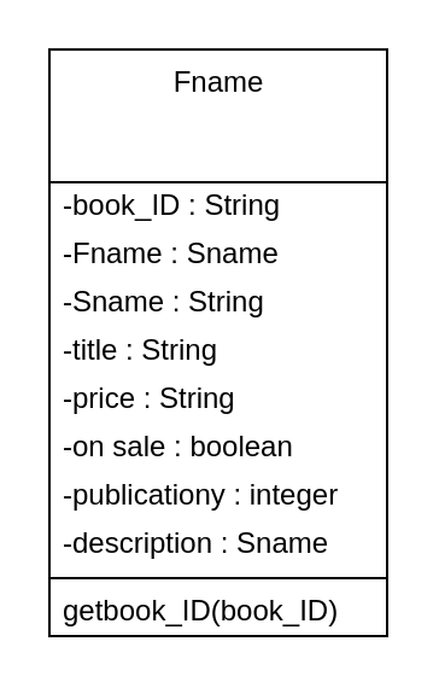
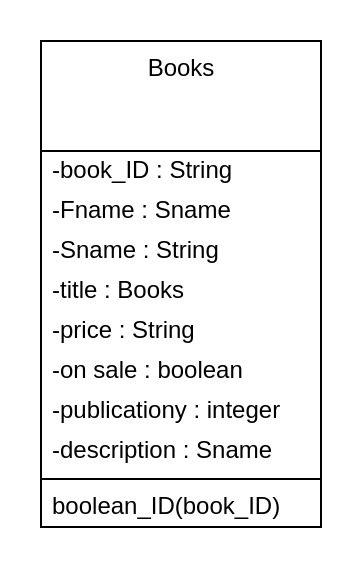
  <mxCell id="0" />
  <mxCell id="1" parent="0" />
- <mxCell id="2" value="Fname" style="swimlane;fontStyle=0;align=center;verticalAlign=top;childLayout=stackLayout;horizontal=1;startSize=55;horizontalStack=0;resizeParent=1;resizeParentMax=0;resizeLast=0;collapsible=0;marginBottom=0;html=1;" vertex="1" parent="1"><mxGeometry x="20" y="20" width="140" height="243" as="geometry" /></mxCell>
+ <mxCell id="2" value="Books" style="swimlane;fontStyle=0;align=center;verticalAlign=top;childLayout=stackLayout;horizontal=1;startSize=55;horizontalStack=0;resizeParent=1;resizeParentMax=0;resizeLast=0;collapsible=0;marginBottom=0;html=1;" vertex="1" parent="1"><mxGeometry x="20" y="20" width="140" height="243" as="geometry" /></mxCell>
  <mxCell id="3" value="-book_ID : String" style="text;html=1;strokeColor=none;fillColor=none;align=left;verticalAlign=middle;spacingLeft=4;spacingRight=4;overflow=hidden;rotatable=0;points=[[0,0.5],[1,0.5]];portConstraint=eastwest;" vertex="1" parent="2"><mxGeometry y="55" width="140" height="20" as="geometry" /></mxCell>
  <mxCell id="4" value="-Fname : Sname" style="text;html=1;strokeColor=none;fillColor=none;align=left;verticalAlign=middle;spacingLeft=4;spacingRight=4;overflow=hidden;rotatable=0;points=[[0,0.5],[1,0.5]];portConstraint=eastwest;" vertex="1" parent="2"><mxGeometry y="75" width="140" height="20" as="geometry" /></mxCell>
  <mxCell id="5" value="-Sname : String" style="text;html=1;strokeColor=none;fillColor=none;align=left;verticalAlign=middle;spacingLeft=4;spacingRight=4;overflow=hidden;rotatable=0;points=[[0,0.5],[1,0.5]];portConstraint=eastwest;" vertex="1" parent="2"><mxGeometry y="95" width="140" height="20" as="geometry" /></mxCell>
- <mxCell id="6" value="-title : String" style="text;html=1;strokeColor=none;fillColor=none;align=left;verticalAlign=middle;spacingLeft=4;spacingRight=4;overflow=hidden;rotatable=0;points=[[0,0.5],[1,0.5]];portConstraint=eastwest;" vertex="1" parent="2"><mxGeometry y="115" width="140" height="20" as="geometry" /></mxCell>
+ <mxCell id="6" value="-title : Books" style="text;html=1;strokeColor=none;fillColor=none;align=left;verticalAlign=middle;spacingLeft=4;spacingRight=4;overflow=hidden;rotatable=0;points=[[0,0.5],[1,0.5]];portConstraint=eastwest;" vertex="1" parent="2"><mxGeometry y="115" width="140" height="20" as="geometry" /></mxCell>
  <mxCell id="7" value="-price : String" style="text;html=1;strokeColor=none;fillColor=none;align=left;verticalAlign=middle;spacingLeft=4;spacingRight=4;overflow=hidden;rotatable=0;points=[[0,0.5],[1,0.5]];portConstraint=eastwest;" vertex="1" parent="2"><mxGeometry y="135" width="140" height="20" as="geometry" /></mxCell>
  <mxCell id="8" value="-on sale : boolean" style="text;html=1;strokeColor=none;fillColor=none;align=left;verticalAlign=middle;spacingLeft=4;spacingRight=4;overflow=hidden;rotatable=0;points=[[0,0.5],[1,0.5]];portConstraint=eastwest;" vertex="1" parent="2"><mxGeometry y="155" width="140" height="20" as="geometry" /></mxCell>
  <mxCell id="9" value="-publicationy : integer" style="text;html=1;strokeColor=none;fillColor=none;align=left;verticalAlign=middle;spacingLeft=4;spacingRight=4;overflow=hidden;rotatable=0;points=[[0,0.5],[1,0.5]];portConstraint=eastwest;" vertex="1" parent="2"><mxGeometry y="175" width="140" height="20" as="geometry" /></mxCell>
  <mxCell id="10" value="-description : Sname" style="text;html=1;strokeColor=none;fillColor=none;align=left;verticalAlign=middle;spacingLeft=4;spacingRight=4;overflow=hidden;rotatable=0;points=[[0,0.5],[1,0.5]];portConstraint=eastwest;" vertex="1" parent="2"><mxGeometry y="195" width="140" height="20" as="geometry" /></mxCell>
  <mxCell id="11" value="" style="line;strokeWidth=1;fillColor=none;align=left;verticalAlign=middle;spacingTop=-1;spacingLeft=3;spacingRight=3;rotatable=0;labelPosition=right;points=[];portConstraint=eastwest;" vertex="1" parent="2"><mxGeometry y="215" width="140" height="8" as="geometry" /></mxCell>
- <mxCell id="12" value="getbook_ID(book_ID)" style="text;html=1;strokeColor=none;fillColor=none;align=left;verticalAlign=middle;spacingLeft=4;spacingRight=4;overflow=hidden;rotatable=0;points=[[0,0.5],[1,0.5]];portConstraint=eastwest;" vertex="1" parent="2"><mxGeometry y="223" width="140" height="20" as="geometry" /></mxCell>
+ <mxCell id="12" value="boolean_ID(book_ID)" style="text;html=1;strokeColor=none;fillColor=none;align=left;verticalAlign=middle;spacingLeft=4;spacingRight=4;overflow=hidden;rotatable=0;points=[[0,0.5],[1,0.5]];portConstraint=eastwest;" vertex="1" parent="2"><mxGeometry y="223" width="140" height="20" as="geometry" /></mxCell>
